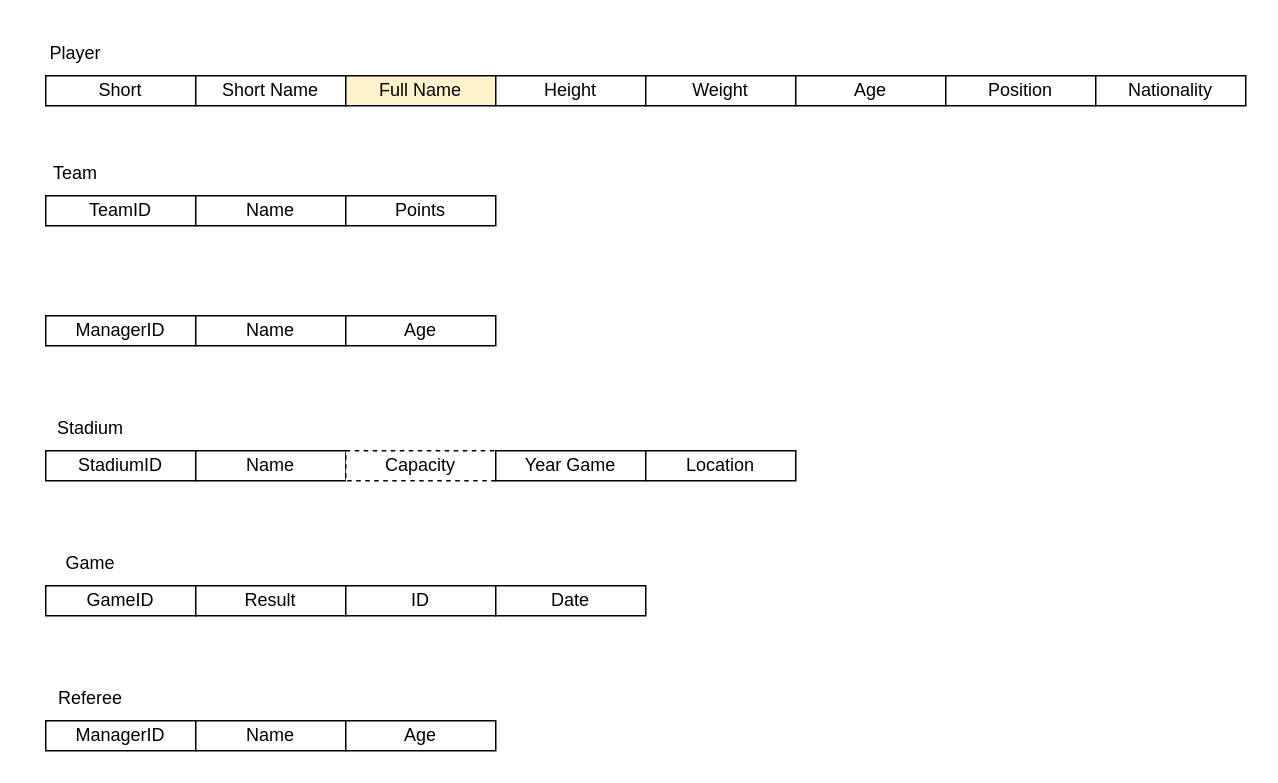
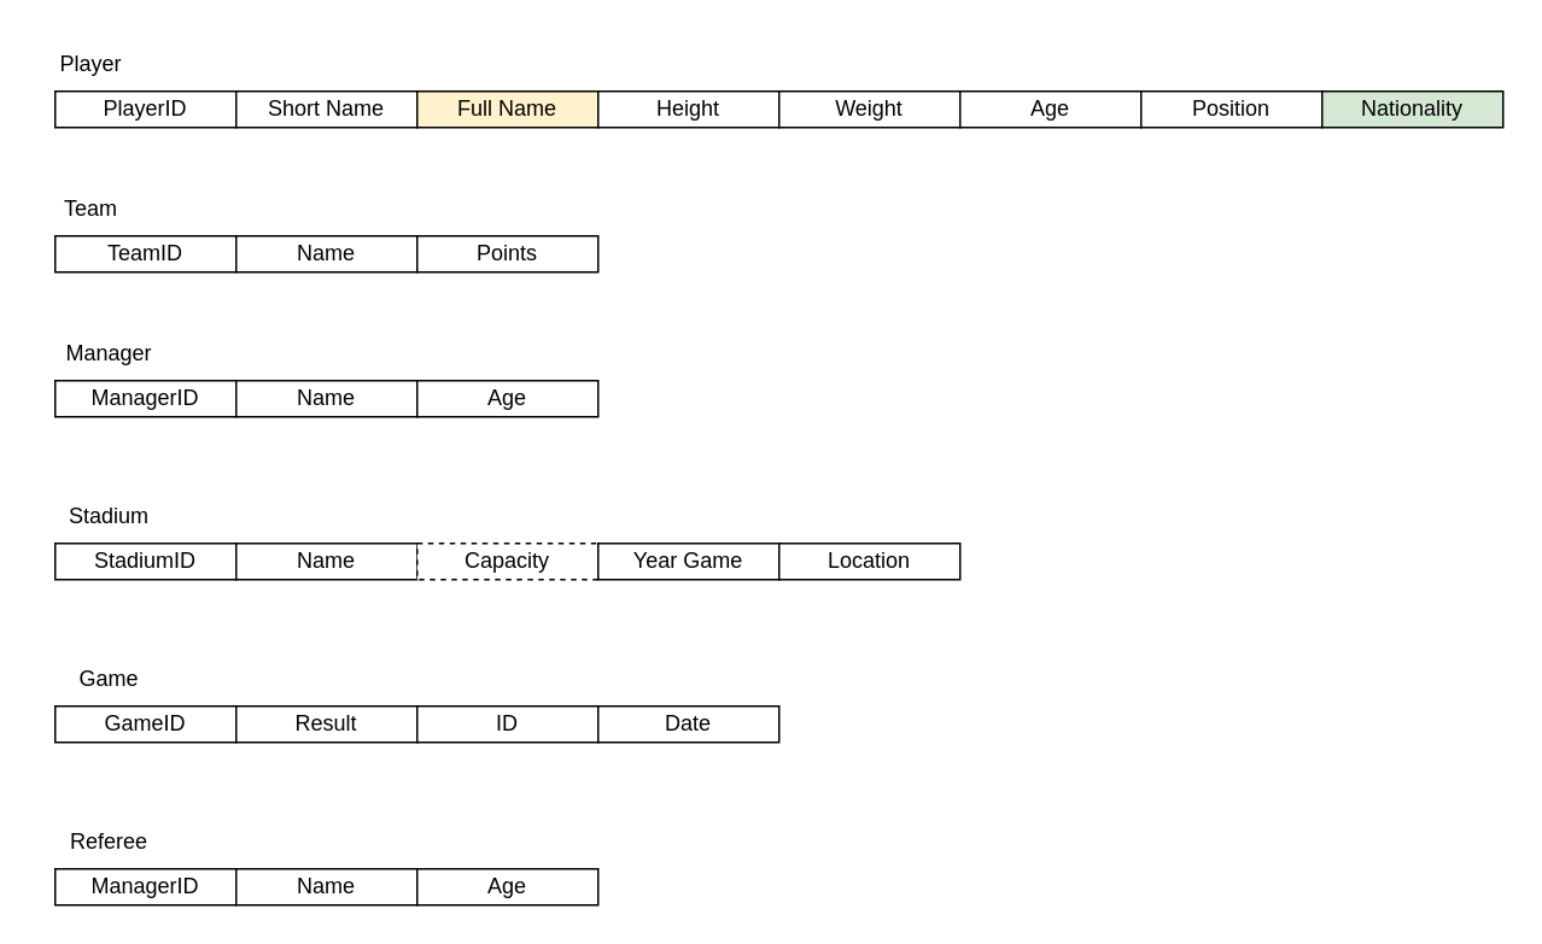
  <mxCell id="0" />
  <mxCell id="1" parent="0" />
- <mxCell id="2" value="Short" style="rounded=0;whiteSpace=wrap;html=1;" vertex="1" parent="1"><mxGeometry x="30" y="50" width="100" height="20" as="geometry" /></mxCell>
+ <mxCell id="2" value="PlayerID" style="rounded=0;whiteSpace=wrap;html=1;" vertex="1" parent="1"><mxGeometry x="30" y="50" width="100" height="20" as="geometry" /></mxCell>
  <mxCell id="3" value="Short Name" style="rounded=0;whiteSpace=wrap;html=1;" vertex="1" parent="1"><mxGeometry x="130" y="50" width="100" height="20" as="geometry" /></mxCell>
  <mxCell id="4" value="Full Name" style="rounded=0;whiteSpace=wrap;html=1;fillColor=#fff2cc;" vertex="1" parent="1"><mxGeometry x="230" y="50" width="100" height="20" as="geometry" /></mxCell>
  <mxCell id="5" value="Height" style="rounded=0;whiteSpace=wrap;html=1;" vertex="1" parent="1"><mxGeometry x="330" y="50" width="100" height="20" as="geometry" /></mxCell>
  <mxCell id="6" value="Weight" style="rounded=0;whiteSpace=wrap;html=1;" vertex="1" parent="1"><mxGeometry x="430" y="50" width="100" height="20" as="geometry" /></mxCell>
  <mxCell id="7" value="Age" style="rounded=0;whiteSpace=wrap;html=1;" vertex="1" parent="1"><mxGeometry x="530" y="50" width="100" height="20" as="geometry" /></mxCell>
  <mxCell id="8" value="Position" style="rounded=0;whiteSpace=wrap;html=1;" vertex="1" parent="1"><mxGeometry x="630" y="50" width="100" height="20" as="geometry" /></mxCell>
- <mxCell id="9" value="Nationality" style="rounded=0;whiteSpace=wrap;html=1;" vertex="1" parent="1"><mxGeometry x="730" y="50" width="100" height="20" as="geometry" /></mxCell>
+ <mxCell id="9" value="Nationality" style="rounded=0;whiteSpace=wrap;html=1;fillColor=#d5e8d4;" vertex="1" parent="1"><mxGeometry x="730" y="50" width="100" height="20" as="geometry" /></mxCell>
  <mxCell id="10" value="Player" style="text;html=1;align=center;verticalAlign=middle;whiteSpace=wrap;rounded=0;" vertex="1" parent="1"><mxGeometry x="20" y="20" width="60" height="30" as="geometry" /></mxCell>
  <mxCell id="11" value="TeamID" style="rounded=0;whiteSpace=wrap;html=1;" vertex="1" parent="1"><mxGeometry x="30" y="130" width="100" height="20" as="geometry" /></mxCell>
  <mxCell id="12" value="Name" style="rounded=0;whiteSpace=wrap;html=1;" vertex="1" parent="1"><mxGeometry x="130" y="130" width="100" height="20" as="geometry" /></mxCell>
  <mxCell id="13" value="Points" style="rounded=0;whiteSpace=wrap;html=1;" vertex="1" parent="1"><mxGeometry x="230" y="130" width="100" height="20" as="geometry" /></mxCell>
  <mxCell id="14" value="Team" style="text;html=1;align=center;verticalAlign=middle;whiteSpace=wrap;rounded=0;" vertex="1" parent="1"><mxGeometry x="20" y="100" width="60" height="30" as="geometry" /></mxCell>
  <mxCell id="15" value="ManagerID" style="rounded=0;whiteSpace=wrap;html=1;" vertex="1" parent="1"><mxGeometry x="30" y="210" width="100" height="20" as="geometry" /></mxCell>
  <mxCell id="16" value="Name" style="rounded=0;whiteSpace=wrap;html=1;" vertex="1" parent="1"><mxGeometry x="130" y="210" width="100" height="20" as="geometry" /></mxCell>
  <mxCell id="17" value="Age" style="rounded=0;whiteSpace=wrap;html=1;" vertex="1" parent="1"><mxGeometry x="230" y="210" width="100" height="20" as="geometry" /></mxCell>
+ <mxCell id="18" value="Manager" style="text;html=1;align=center;verticalAlign=middle;whiteSpace=wrap;rounded=0;" vertex="1" parent="1"><mxGeometry x="30" y="180" width="60" height="30" as="geometry" /></mxCell>
  <mxCell id="19" value="StadiumID" style="rounded=0;whiteSpace=wrap;html=1;" vertex="1" parent="1"><mxGeometry x="30" y="300" width="100" height="20" as="geometry" /></mxCell>
  <mxCell id="20" value="Name" style="rounded=0;whiteSpace=wrap;html=1;" vertex="1" parent="1"><mxGeometry x="130" y="300" width="100" height="20" as="geometry" /></mxCell>
  <mxCell id="21" value="Capacity" style="rounded=0;whiteSpace=wrap;html=1;dashed=1;" vertex="1" parent="1"><mxGeometry x="230" y="300" width="100" height="20" as="geometry" /></mxCell>
  <mxCell id="22" value="Year Game" style="rounded=0;whiteSpace=wrap;html=1;" vertex="1" parent="1"><mxGeometry x="330" y="300" width="100" height="20" as="geometry" /></mxCell>
  <mxCell id="23" value="Location" style="rounded=0;whiteSpace=wrap;html=1;" vertex="1" parent="1"><mxGeometry x="430" y="300" width="100" height="20" as="geometry" /></mxCell>
  <mxCell id="24" value="Stadium" style="text;html=1;align=center;verticalAlign=middle;whiteSpace=wrap;rounded=0;" vertex="1" parent="1"><mxGeometry x="30" y="270" width="60" height="30" as="geometry" /></mxCell>
  <mxCell id="25" value="GameID" style="rounded=0;whiteSpace=wrap;html=1;" vertex="1" parent="1"><mxGeometry x="30" y="390" width="100" height="20" as="geometry" /></mxCell>
  <mxCell id="26" value="Result" style="rounded=0;whiteSpace=wrap;html=1;" vertex="1" parent="1"><mxGeometry x="130" y="390" width="100" height="20" as="geometry" /></mxCell>
  <mxCell id="27" value="ID" style="rounded=0;whiteSpace=wrap;html=1;" vertex="1" parent="1"><mxGeometry x="230" y="390" width="100" height="20" as="geometry" /></mxCell>
  <mxCell id="28" value="Date" style="rounded=0;whiteSpace=wrap;html=1;" vertex="1" parent="1"><mxGeometry x="330" y="390" width="100" height="20" as="geometry" /></mxCell>
  <mxCell id="29" value="Game" style="text;html=1;align=center;verticalAlign=middle;whiteSpace=wrap;rounded=0;" vertex="1" parent="1"><mxGeometry x="30" y="360" width="60" height="30" as="geometry" /></mxCell>
  <mxCell id="30" value="ManagerID" style="rounded=0;whiteSpace=wrap;html=1;" vertex="1" parent="1"><mxGeometry x="30" y="480" width="100" height="20" as="geometry" /></mxCell>
  <mxCell id="31" value="Name" style="rounded=0;whiteSpace=wrap;html=1;" vertex="1" parent="1"><mxGeometry x="130" y="480" width="100" height="20" as="geometry" /></mxCell>
  <mxCell id="32" value="Age" style="rounded=0;whiteSpace=wrap;html=1;" vertex="1" parent="1"><mxGeometry x="230" y="480" width="100" height="20" as="geometry" /></mxCell>
  <mxCell id="33" value="Referee" style="text;html=1;align=center;verticalAlign=middle;whiteSpace=wrap;rounded=0;" vertex="1" parent="1"><mxGeometry x="30" y="450" width="60" height="30" as="geometry" /></mxCell>
